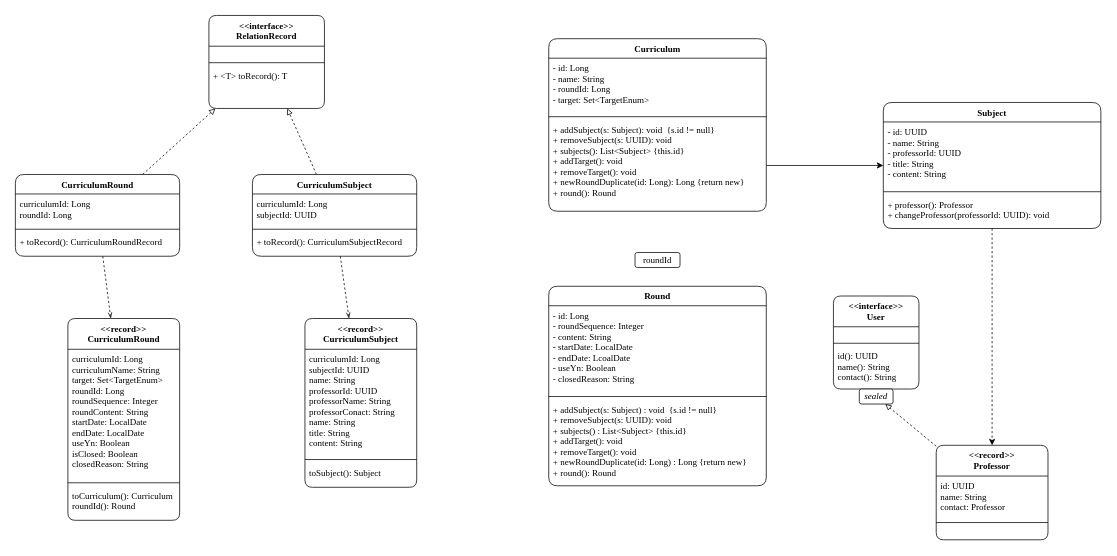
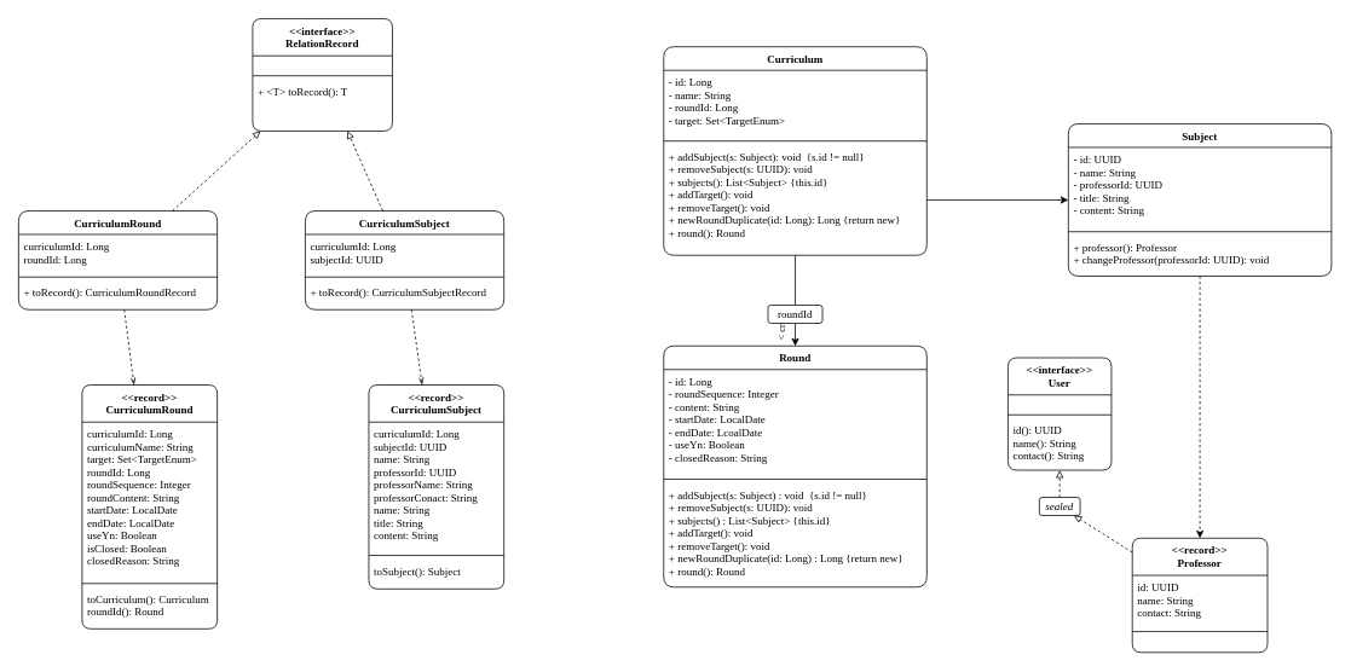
  <mxCell id="0" />
  <mxCell id="1" parent="0" />
+ <mxCell id="2" style="edgeStyle=none;html=1;startArrow=none;rounded=1;fontFamily=D2Coding;" parent="1" source="13" target="8" edge="1"><mxGeometry relative="1" as="geometry" /></mxCell>
+ <mxCell id="3" value="&amp;lt; create" style="edgeLabel;html=1;align=center;verticalAlign=middle;resizable=0;points=[];rounded=1;fontFamily=D2Coding;rotation=-90;" parent="2" vertex="1" connectable="0"><mxGeometry x="0.116" y="2" relative="1" as="geometry"><mxPoint x="-18" y="-11" as="offset" /></mxGeometry></mxCell>
  <mxCell id="4" value="Curriculum" style="swimlane;fontStyle=1;align=center;verticalAlign=top;childLayout=stackLayout;horizontal=1;startSize=26;horizontalStack=0;resizeParent=1;resizeParentMax=0;resizeLast=0;collapsible=1;marginBottom=0;rounded=1;fontFamily=D2Coding;" parent="1" vertex="1"><mxGeometry x="731" y="51" width="290" height="230" as="geometry"><mxRectangle x="370" y="270" width="100" height="30" as="alternateBounds" /></mxGeometry></mxCell>
  <mxCell id="5" value="- id: Long&#10;- name: String&#10;- roundId: Long&#10;- target: Set&lt;TargetEnum&gt;" style="text;strokeColor=none;fillColor=none;align=left;verticalAlign=top;spacingLeft=4;spacingRight=4;overflow=hidden;rotatable=0;points=[[0,0.5],[1,0.5]];portConstraint=eastwest;rounded=1;fontFamily=D2Coding;" parent="4" vertex="1"><mxGeometry y="26" width="290" height="74" as="geometry" /></mxCell>
  <mxCell id="6" value="" style="line;strokeWidth=1;fillColor=none;align=left;verticalAlign=middle;spacingTop=-1;spacingLeft=3;spacingRight=3;rotatable=0;labelPosition=right;points=[];portConstraint=eastwest;strokeColor=inherit;rounded=1;fontFamily=D2Coding;" parent="4" vertex="1"><mxGeometry y="100" width="290" height="8" as="geometry" /></mxCell>
  <mxCell id="7" value="+ addSubject(s: Subject): void  {s.id != null}&#10;+ removeSubject(s: UUID): void&#10;+ subjects(): List&lt;Subject&gt; {this.id}&#10;+ addTarget(): void&#10;+ removeTarget(): void&#10;+ newRoundDuplicate(id: Long): Long {return new}&#10;+ round(): Round" style="text;strokeColor=none;fillColor=none;align=left;verticalAlign=top;spacingLeft=4;spacingRight=4;overflow=hidden;rotatable=0;points=[[0,0.5],[1,0.5]];portConstraint=eastwest;rounded=1;fontFamily=D2Coding;" parent="4" vertex="1"><mxGeometry y="108" width="290" height="122" as="geometry" /></mxCell>
  <mxCell id="8" value="Round" style="swimlane;fontStyle=1;align=center;verticalAlign=top;childLayout=stackLayout;horizontal=1;startSize=26;horizontalStack=0;resizeParent=1;resizeParentMax=0;resizeLast=0;collapsible=1;marginBottom=0;rounded=1;spacing=2;fontFamily=D2Coding;" parent="1" vertex="1"><mxGeometry x="731" y="381" width="290" height="266" as="geometry"><mxRectangle x="370" y="270" width="100" height="30" as="alternateBounds" /></mxGeometry></mxCell>
  <mxCell id="9" value="- id: Long&#10;- roundSequence: Integer&#10;- content: String&#10;- startDate: LocalDate&#10;- endDate: LcoalDate&#10;- useYn: Boolean&#10;- closedReason: String" style="text;strokeColor=none;fillColor=none;align=left;verticalAlign=top;spacingLeft=4;spacingRight=4;overflow=hidden;rotatable=0;points=[[0,0.5],[1,0.5]];portConstraint=eastwest;rounded=1;spacing=2;spacingTop=0;fontFamily=D2Coding;" parent="8" vertex="1"><mxGeometry y="26" width="290" height="117" as="geometry" /></mxCell>
  <mxCell id="10" value="" style="line;strokeWidth=1;fillColor=none;align=left;verticalAlign=middle;spacingTop=-1;spacingLeft=3;spacingRight=3;rotatable=0;labelPosition=right;points=[];portConstraint=eastwest;strokeColor=inherit;rounded=1;fontFamily=D2Coding;" parent="8" vertex="1"><mxGeometry y="143" width="290" height="8" as="geometry" /></mxCell>
  <mxCell id="11" value="+ addSubject(s: Subject) : void  {s.id != null}&#10;+ removeSubject(s: UUID): void&#10;+ subjects() : List&lt;Subject&gt; {this.id}&#10;+ addTarget(): void&#10;+ removeTarget(): void&#10;+ newRoundDuplicate(id: Long) : Long {return new}&#10;+ round(): Round" style="text;strokeColor=none;fillColor=none;align=left;verticalAlign=top;spacingLeft=4;spacingRight=4;overflow=hidden;rotatable=0;points=[[0,0.5],[1,0.5]];portConstraint=eastwest;rounded=1;fontFamily=D2Coding;" parent="8" vertex="1"><mxGeometry y="151" width="290" height="115" as="geometry" /></mxCell>
+ <mxCell id="12" value="" style="edgeStyle=none;html=1;endArrow=none;rounded=1;fontFamily=D2Coding;" parent="1" source="4" target="13" edge="1"><mxGeometry relative="1" as="geometry"><mxPoint x="731" y="166" as="sourcePoint" /><mxPoint x="581" y="166" as="targetPoint" /></mxGeometry></mxCell>
  <mxCell id="13" value="roundId" style="whiteSpace=wrap;html=1;rounded=1;fontFamily=D2Coding;" parent="1" vertex="1"><mxGeometry x="846" y="336" width="60" height="20" as="geometry" /></mxCell>
  <mxCell id="14" style="edgeStyle=none;html=1;fontFamily=D2Coding;dashed=1;" edge="1" parent="1" source="15" target="21"><mxGeometry relative="1" as="geometry" /></mxCell>
  <mxCell id="15" value="Subject" style="swimlane;fontStyle=1;align=center;verticalAlign=top;childLayout=stackLayout;horizontal=1;startSize=26;horizontalStack=0;resizeParent=1;resizeParentMax=0;resizeLast=0;collapsible=1;marginBottom=0;rounded=1;fontFamily=D2Coding;" vertex="1" parent="1"><mxGeometry x="1177" y="136" width="290" height="168" as="geometry"><mxRectangle x="370" y="270" width="100" height="30" as="alternateBounds" /></mxGeometry></mxCell>
  <mxCell id="16" value="- id: UUID&#10;- name: String&#10;- professorId: UUID&#10;- title: String&#10;- content: String" style="text;strokeColor=none;fillColor=none;align=left;verticalAlign=top;spacingLeft=4;spacingRight=4;overflow=hidden;rotatable=0;points=[[0,0.5],[1,0.5]];portConstraint=eastwest;rounded=1;fontFamily=D2Coding;" vertex="1" parent="15"><mxGeometry y="26" width="290" height="89" as="geometry" /></mxCell>
  <mxCell id="17" value="" style="line;strokeWidth=1;fillColor=none;align=left;verticalAlign=middle;spacingTop=-1;spacingLeft=3;spacingRight=3;rotatable=0;labelPosition=right;points=[];portConstraint=eastwest;strokeColor=inherit;rounded=1;fontFamily=D2Coding;" vertex="1" parent="15"><mxGeometry y="115" width="290" height="8" as="geometry" /></mxCell>
  <mxCell id="18" value="+ professor(): Professor&#10;+ changeProfessor(professorId: UUID): void" style="text;strokeColor=none;fillColor=none;align=left;verticalAlign=top;spacingLeft=4;spacingRight=4;overflow=hidden;rotatable=0;points=[[0,0.5],[1,0.5]];portConstraint=eastwest;rounded=1;fontFamily=D2Coding;" vertex="1" parent="15"><mxGeometry y="123" width="290" height="45" as="geometry" /></mxCell>
  <mxCell id="19" style="edgeStyle=none;html=1;fontFamily=D2Coding;startArrow=none;" edge="1" parent="1" source="7" target="15"><mxGeometry relative="1" as="geometry"><mxPoint x="1081" y="190" as="sourcePoint" /></mxGeometry></mxCell>
  <mxCell id="20" value="" style="edgeStyle=none;html=1;fontFamily=D2Coding;endArrow=none;" edge="1" parent="1" source="7"><mxGeometry relative="1" as="geometry"><mxPoint x="1021" y="192.241" as="sourcePoint" /><mxPoint x="1021" y="195.143" as="targetPoint" /></mxGeometry></mxCell>
  <mxCell id="21" value="&lt;&lt;record&gt;&gt;&#10;Professor" style="swimlane;fontStyle=1;align=center;verticalAlign=top;childLayout=stackLayout;horizontal=1;startSize=41;horizontalStack=0;resizeParent=1;resizeParentMax=0;resizeLast=0;collapsible=1;marginBottom=0;rounded=1;fontFamily=D2Coding;arcSize=8;" vertex="1" parent="1"><mxGeometry x="1247.5" y="593" width="149" height="126" as="geometry"><mxRectangle x="370" y="270" width="100" height="30" as="alternateBounds" /></mxGeometry></mxCell>
- <mxCell id="22" value="id: UUID&#10;name: String&#10;contact: Professor" style="text;strokeColor=none;fillColor=none;align=left;verticalAlign=top;spacingLeft=4;spacingRight=4;overflow=hidden;rotatable=0;points=[[0,0.5],[1,0.5]];portConstraint=eastwest;rounded=1;fontFamily=D2Coding;" vertex="1" parent="21"><mxGeometry y="41" width="149" height="58" as="geometry" /></mxCell>
+ <mxCell id="22" value="id: UUID&#10;name: String&#10;contact: String" style="text;strokeColor=none;fillColor=none;align=left;verticalAlign=top;spacingLeft=4;spacingRight=4;overflow=hidden;rotatable=0;points=[[0,0.5],[1,0.5]];portConstraint=eastwest;rounded=1;fontFamily=D2Coding;" vertex="1" parent="21"><mxGeometry y="41" width="149" height="58" as="geometry" /></mxCell>
  <mxCell id="23" value="" style="line;strokeWidth=1;fillColor=none;align=left;verticalAlign=middle;spacingTop=-1;spacingLeft=3;spacingRight=3;rotatable=0;labelPosition=right;points=[];portConstraint=eastwest;strokeColor=inherit;rounded=1;fontFamily=D2Coding;" vertex="1" parent="21"><mxGeometry y="99" width="149" height="8" as="geometry" /></mxCell>
  <mxCell id="24" value=" " style="text;strokeColor=none;fillColor=none;align=left;verticalAlign=top;spacingLeft=4;spacingRight=4;overflow=hidden;rotatable=0;points=[[0,0.5],[1,0.5]];portConstraint=eastwest;rounded=1;fontFamily=D2Coding;" vertex="1" parent="21"><mxGeometry y="107" width="149" height="19" as="geometry" /></mxCell>
  <mxCell id="25" value="&lt;&lt;interface&gt;&gt;&#10;User" style="swimlane;fontStyle=1;align=center;verticalAlign=top;childLayout=stackLayout;horizontal=1;startSize=41;horizontalStack=0;resizeParent=1;resizeParentMax=0;resizeLast=0;collapsible=1;marginBottom=0;rounded=1;fontFamily=D2Coding;arcSize=8;" vertex="1" parent="1"><mxGeometry x="1110.5" y="394" width="114" height="124" as="geometry"><mxRectangle x="370" y="270" width="100" height="30" as="alternateBounds" /></mxGeometry></mxCell>
  <mxCell id="26" value=" " style="text;strokeColor=none;fillColor=none;align=left;verticalAlign=top;spacingLeft=4;spacingRight=4;overflow=hidden;rotatable=0;points=[[0,0.5],[1,0.5]];portConstraint=eastwest;rounded=1;fontFamily=D2Coding;" vertex="1" parent="25"><mxGeometry y="41" width="114" height="18" as="geometry" /></mxCell>
  <mxCell id="27" value="" style="line;strokeWidth=1;fillColor=none;align=left;verticalAlign=middle;spacingTop=-1;spacingLeft=3;spacingRight=3;rotatable=0;labelPosition=right;points=[];portConstraint=eastwest;strokeColor=inherit;rounded=1;fontFamily=D2Coding;" vertex="1" parent="25"><mxGeometry y="59" width="114" height="8" as="geometry" /></mxCell>
  <mxCell id="28" value="id(): UUID&#10;name(): String&#10;contact(): String" style="text;strokeColor=none;fillColor=none;align=left;verticalAlign=top;spacingLeft=4;spacingRight=4;overflow=hidden;rotatable=0;points=[[0,0.5],[1,0.5]];portConstraint=eastwest;rounded=1;fontFamily=D2Coding;" vertex="1" parent="25"><mxGeometry y="67" width="114" height="57" as="geometry" /></mxCell>
  <mxCell id="29" style="edgeStyle=none;html=1;fontFamily=D2Coding;dashed=1;endArrow=block;endFill=0;startArrow=none;" edge="1" parent="1" source="31" target="25"><mxGeometry relative="1" as="geometry"><mxPoint x="1322" y="423" as="sourcePoint" /><mxPoint x="1322" y="521" as="targetPoint" /><Array as="points" /></mxGeometry></mxCell>
  <mxCell id="30" value="" style="edgeStyle=none;html=1;fontFamily=D2Coding;endArrow=block;endFill=0;dashed=1;" edge="1" parent="1" source="21" target="31"><mxGeometry relative="1" as="geometry"><mxPoint x="1322" y="647" as="sourcePoint" /><mxPoint x="1375" y="691" as="targetPoint" /><Array as="points" /></mxGeometry></mxCell>
- <mxCell id="31" value="&lt;i&gt;sealed&lt;/i&gt;" style="whiteSpace=wrap;html=1;rounded=1;fontFamily=D2Coding;" vertex="1" parent="1"><mxGeometry x="1145" y="518" width="45" height="20" as="geometry" /></mxCell>
+ <mxCell id="31" value="&lt;i&gt;sealed&lt;/i&gt;" style="whiteSpace=wrap;html=1;rounded=1;fontFamily=D2Coding;" vertex="1" parent="1"><mxGeometry x="1145" y="548" width="45" height="20" as="geometry" /></mxCell>
  <mxCell id="32" style="edgeStyle=none;html=1;dashed=1;fontFamily=D2Coding;endArrow=block;endFill=0;" edge="1" parent="1" source="34" target="38"><mxGeometry relative="1" as="geometry" /></mxCell>
  <mxCell id="33" style="edgeStyle=none;html=1;dashed=1;fontFamily=D2Coding;endArrow=openThin;endFill=0;" edge="1" parent="1" source="34" target="52"><mxGeometry relative="1" as="geometry" /></mxCell>
  <mxCell id="34" value="CurriculumSubject" style="swimlane;fontStyle=1;align=center;verticalAlign=top;childLayout=stackLayout;horizontal=1;startSize=26;horizontalStack=0;resizeParent=1;resizeParentMax=0;resizeLast=0;collapsible=1;marginBottom=0;rounded=1;spacing=2;fontFamily=D2Coding;" vertex="1" parent="1"><mxGeometry x="336" y="232" width="219" height="109" as="geometry"><mxRectangle x="370" y="270" width="100" height="30" as="alternateBounds" /></mxGeometry></mxCell>
  <mxCell id="35" value="curriculumId: Long&#10;subjectId: UUID" style="text;strokeColor=none;fillColor=none;align=left;verticalAlign=top;spacingLeft=4;spacingRight=4;overflow=hidden;rotatable=0;points=[[0,0.5],[1,0.5]];portConstraint=eastwest;rounded=1;spacing=2;spacingTop=0;fontFamily=D2Coding;" vertex="1" parent="34"><mxGeometry y="26" width="219" height="43" as="geometry" /></mxCell>
  <mxCell id="36" value="" style="line;strokeWidth=1;fillColor=none;align=left;verticalAlign=middle;spacingTop=-1;spacingLeft=3;spacingRight=3;rotatable=0;labelPosition=right;points=[];portConstraint=eastwest;strokeColor=inherit;rounded=1;fontFamily=D2Coding;" vertex="1" parent="34"><mxGeometry y="69" width="219" height="8" as="geometry" /></mxCell>
  <mxCell id="37" value="+ toRecord(): CurriculumSubjectRecord" style="text;strokeColor=none;fillColor=none;align=left;verticalAlign=top;spacingLeft=4;spacingRight=4;overflow=hidden;rotatable=0;points=[[0,0.5],[1,0.5]];portConstraint=eastwest;rounded=1;fontFamily=D2Coding;" vertex="1" parent="34"><mxGeometry y="77" width="219" height="32" as="geometry" /></mxCell>
  <mxCell id="38" value="&lt;&lt;interface&gt;&gt;&#10;RelationRecord" style="swimlane;fontStyle=1;align=center;verticalAlign=top;childLayout=stackLayout;horizontal=1;startSize=41;horizontalStack=0;resizeParent=1;resizeParentMax=0;resizeLast=0;collapsible=1;marginBottom=0;rounded=1;fontFamily=D2Coding;arcSize=8;" vertex="1" parent="1"><mxGeometry x="278" y="20" width="154" height="124" as="geometry"><mxRectangle x="370" y="270" width="100" height="30" as="alternateBounds" /></mxGeometry></mxCell>
  <mxCell id="39" value=" " style="text;strokeColor=none;fillColor=none;align=left;verticalAlign=top;spacingLeft=4;spacingRight=4;overflow=hidden;rotatable=0;points=[[0,0.5],[1,0.5]];portConstraint=eastwest;rounded=1;fontFamily=D2Coding;" vertex="1" parent="38"><mxGeometry y="41" width="154" height="18" as="geometry" /></mxCell>
  <mxCell id="40" value="" style="line;strokeWidth=1;fillColor=none;align=left;verticalAlign=middle;spacingTop=-1;spacingLeft=3;spacingRight=3;rotatable=0;labelPosition=right;points=[];portConstraint=eastwest;strokeColor=inherit;rounded=1;fontFamily=D2Coding;" vertex="1" parent="38"><mxGeometry y="59" width="154" height="8" as="geometry" /></mxCell>
  <mxCell id="41" value="+ &lt;T&gt; toRecord(): T" style="text;strokeColor=none;fillColor=none;align=left;verticalAlign=top;spacingLeft=4;spacingRight=4;overflow=hidden;rotatable=0;points=[[0,0.5],[1,0.5]];portConstraint=eastwest;rounded=1;fontFamily=D2Coding;" vertex="1" parent="38"><mxGeometry y="67" width="154" height="57" as="geometry" /></mxCell>
  <mxCell id="42" style="edgeStyle=none;html=1;dashed=1;fontFamily=D2Coding;endArrow=block;endFill=0;" edge="1" parent="1" source="44" target="38"><mxGeometry relative="1" as="geometry" /></mxCell>
  <mxCell id="43" style="edgeStyle=none;html=1;dashed=1;fontFamily=D2Coding;endArrow=openThin;endFill=0;" edge="1" parent="1" source="44" target="48"><mxGeometry relative="1" as="geometry"><mxPoint x="258" y="372" as="targetPoint" /></mxGeometry></mxCell>
  <mxCell id="44" value="CurriculumRound" style="swimlane;fontStyle=1;align=center;verticalAlign=top;childLayout=stackLayout;horizontal=1;startSize=26;horizontalStack=0;resizeParent=1;resizeParentMax=0;resizeLast=0;collapsible=1;marginBottom=0;rounded=1;spacing=2;fontFamily=D2Coding;" vertex="1" parent="1"><mxGeometry x="20" y="232" width="219" height="109" as="geometry"><mxRectangle x="370" y="270" width="100" height="30" as="alternateBounds" /></mxGeometry></mxCell>
  <mxCell id="45" value="curriculumId: Long&#10;roundId: Long" style="text;strokeColor=none;fillColor=none;align=left;verticalAlign=top;spacingLeft=4;spacingRight=4;overflow=hidden;rotatable=0;points=[[0,0.5],[1,0.5]];portConstraint=eastwest;rounded=1;spacing=2;spacingTop=0;fontFamily=D2Coding;" vertex="1" parent="44"><mxGeometry y="26" width="219" height="43" as="geometry" /></mxCell>
  <mxCell id="46" value="" style="line;strokeWidth=1;fillColor=none;align=left;verticalAlign=middle;spacingTop=-1;spacingLeft=3;spacingRight=3;rotatable=0;labelPosition=right;points=[];portConstraint=eastwest;strokeColor=inherit;rounded=1;fontFamily=D2Coding;" vertex="1" parent="44"><mxGeometry y="69" width="219" height="8" as="geometry" /></mxCell>
  <mxCell id="47" value="+ toRecord(): CurriculumRoundRecord" style="text;strokeColor=none;fillColor=none;align=left;verticalAlign=top;spacingLeft=4;spacingRight=4;overflow=hidden;rotatable=0;points=[[0,0.5],[1,0.5]];portConstraint=eastwest;rounded=1;fontFamily=D2Coding;" vertex="1" parent="44"><mxGeometry y="77" width="219" height="32" as="geometry" /></mxCell>
  <mxCell id="48" value="&lt;&lt;record&gt;&gt;&#10;CurriculumRound" style="swimlane;fontStyle=1;align=center;verticalAlign=top;childLayout=stackLayout;horizontal=1;startSize=41;horizontalStack=0;resizeParent=1;resizeParentMax=0;resizeLast=0;collapsible=1;marginBottom=0;rounded=1;fontFamily=D2Coding;arcSize=8;" vertex="1" parent="1"><mxGeometry x="90" y="424" width="149" height="269" as="geometry"><mxRectangle x="370" y="270" width="100" height="30" as="alternateBounds" /></mxGeometry></mxCell>
  <mxCell id="49" value="curriculumId: Long&#10;&#09;curriculumName: String&#10;&#09;target: Set&lt;TargetEnum&gt;&#10;&#09;roundId: Long&#10;&#09;roundSequence: Integer&#10;&#09;roundContent: String&#10;&#09;startDate: LocalDate&#10;&#09;endDate: LocalDate&#10;&#09;useYn: Boolean&#10;&#09;isClosed: Boolean&#10;&#09;closedReason: String" style="text;strokeColor=none;fillColor=none;align=left;verticalAlign=top;spacingLeft=4;spacingRight=4;overflow=hidden;rotatable=0;points=[[0,0.5],[1,0.5]];portConstraint=eastwest;rounded=1;fontFamily=D2Coding;" vertex="1" parent="48"><mxGeometry y="41" width="149" height="174" as="geometry" /></mxCell>
  <mxCell id="50" value="" style="line;strokeWidth=1;fillColor=none;align=left;verticalAlign=middle;spacingTop=-1;spacingLeft=3;spacingRight=3;rotatable=0;labelPosition=right;points=[];portConstraint=eastwest;strokeColor=inherit;rounded=1;fontFamily=D2Coding;" vertex="1" parent="48"><mxGeometry y="215" width="149" height="8" as="geometry" /></mxCell>
  <mxCell id="51" value="toCurriculum(): Curriculum&#10;&#09;roundId(): Round" style="text;strokeColor=none;fillColor=none;align=left;verticalAlign=top;spacingLeft=4;spacingRight=4;overflow=hidden;rotatable=0;points=[[0,0.5],[1,0.5]];portConstraint=eastwest;rounded=1;fontFamily=D2Coding;" vertex="1" parent="48"><mxGeometry y="223" width="149" height="46" as="geometry" /></mxCell>
  <mxCell id="52" value="&lt;&lt;record&gt;&gt;&#10;CurriculumSubject" style="swimlane;fontStyle=1;align=center;verticalAlign=top;childLayout=stackLayout;horizontal=1;startSize=41;horizontalStack=0;resizeParent=1;resizeParentMax=0;resizeLast=0;collapsible=1;marginBottom=0;rounded=1;fontFamily=D2Coding;arcSize=8;" vertex="1" parent="1"><mxGeometry x="406" y="424" width="149" height="225" as="geometry"><mxRectangle x="370" y="270" width="100" height="30" as="alternateBounds" /></mxGeometry></mxCell>
  <mxCell id="53" value="curriculumId: Long&#10;&#09;subjectId: UUID&#10;&#09;name: String&#10;&#09;professorId: UUID&#10;&#09;professorName: String&#10;&#09;professorConact: String&#10;&#09;name: String&#10;&#09;title: String&#10;&#09;content: String" style="text;strokeColor=none;fillColor=none;align=left;verticalAlign=top;spacingLeft=4;spacingRight=4;overflow=hidden;rotatable=0;points=[[0,0.5],[1,0.5]];portConstraint=eastwest;rounded=1;fontFamily=D2Coding;" vertex="1" parent="52"><mxGeometry y="41" width="149" height="143" as="geometry" /></mxCell>
  <mxCell id="54" value="" style="line;strokeWidth=1;fillColor=none;align=left;verticalAlign=middle;spacingTop=-1;spacingLeft=3;spacingRight=3;rotatable=0;labelPosition=right;points=[];portConstraint=eastwest;strokeColor=inherit;rounded=1;fontFamily=D2Coding;" vertex="1" parent="52"><mxGeometry y="184" width="149" height="8" as="geometry" /></mxCell>
  <mxCell id="55" value="toSubject(): Subject" style="text;strokeColor=none;fillColor=none;align=left;verticalAlign=top;spacingLeft=4;spacingRight=4;overflow=hidden;rotatable=0;points=[[0,0.5],[1,0.5]];portConstraint=eastwest;rounded=1;fontFamily=D2Coding;" vertex="1" parent="52"><mxGeometry y="192" width="149" height="33" as="geometry" /></mxCell>
